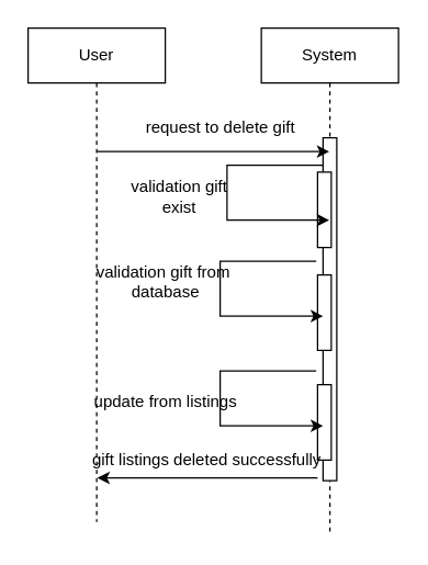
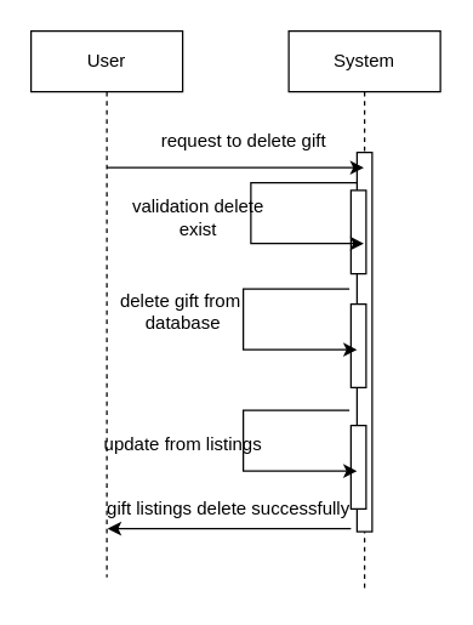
  <mxCell id="0" />
  <mxCell id="1" parent="0" />
  <mxCell id="2" value="System" style="shape=umlLifeline;perimeter=lifelinePerimeter;whiteSpace=wrap;html=1;container=0;dropTarget=0;collapsible=0;recursiveResize=0;outlineConnect=0;portConstraint=eastwest;newEdgeStyle={&quot;edgeStyle&quot;:&quot;elbowEdgeStyle&quot;,&quot;elbow&quot;:&quot;vertical&quot;,&quot;curved&quot;:0,&quot;rounded&quot;:0};" vertex="1" parent="1"><mxGeometry x="190" y="20" width="100" height="370" as="geometry" /></mxCell>
  <mxCell id="3" value="" style="html=1;points=[];perimeter=orthogonalPerimeter;outlineConnect=0;targetShapes=umlLifeline;portConstraint=eastwest;newEdgeStyle={&quot;edgeStyle&quot;:&quot;elbowEdgeStyle&quot;,&quot;elbow&quot;:&quot;vertical&quot;,&quot;curved&quot;:0,&quot;rounded&quot;:0};" vertex="1" parent="2"><mxGeometry x="45" y="80" width="10" height="250" as="geometry" /></mxCell>
  <mxCell id="4" value="" style="html=1;points=[];perimeter=orthogonalPerimeter;outlineConnect=0;targetShapes=umlLifeline;portConstraint=eastwest;newEdgeStyle={&quot;edgeStyle&quot;:&quot;elbowEdgeStyle&quot;,&quot;elbow&quot;:&quot;vertical&quot;,&quot;curved&quot;:0,&quot;rounded&quot;:0};" vertex="1" parent="2"><mxGeometry x="41" y="105" width="10" height="55" as="geometry" /></mxCell>
  <mxCell id="5" value="" style="html=1;points=[];perimeter=orthogonalPerimeter;outlineConnect=0;targetShapes=umlLifeline;portConstraint=eastwest;newEdgeStyle={&quot;edgeStyle&quot;:&quot;elbowEdgeStyle&quot;,&quot;elbow&quot;:&quot;vertical&quot;,&quot;curved&quot;:0,&quot;rounded&quot;:0};" vertex="1" parent="2"><mxGeometry x="41" y="180" width="10" height="55" as="geometry" /></mxCell>
  <mxCell id="6" value="" style="html=1;points=[];perimeter=orthogonalPerimeter;outlineConnect=0;targetShapes=umlLifeline;portConstraint=eastwest;newEdgeStyle={&quot;edgeStyle&quot;:&quot;elbowEdgeStyle&quot;,&quot;elbow&quot;:&quot;vertical&quot;,&quot;curved&quot;:0,&quot;rounded&quot;:0};" vertex="1" parent="2"><mxGeometry x="41" y="260" width="10" height="55" as="geometry" /></mxCell>
  <mxCell id="7" value="User" style="shape=umlLifeline;perimeter=lifelinePerimeter;whiteSpace=wrap;html=1;container=0;dropTarget=0;collapsible=0;recursiveResize=0;outlineConnect=0;portConstraint=eastwest;newEdgeStyle={&quot;edgeStyle&quot;:&quot;elbowEdgeStyle&quot;,&quot;elbow&quot;:&quot;vertical&quot;,&quot;curved&quot;:0,&quot;rounded&quot;:0};" vertex="1" parent="1"><mxGeometry x="20" y="20" width="100" height="360" as="geometry" /></mxCell>
  <mxCell id="8" value="" style="endArrow=classic;html=1;rounded=0;" edge="1" parent="1" target="2"><mxGeometry width="50" height="50" relative="1" as="geometry"><mxPoint x="70" y="110" as="sourcePoint" /><mxPoint x="120" y="60" as="targetPoint" /></mxGeometry></mxCell>
  <mxCell id="9" value="request to delete gift" style="text;html=1;align=center;verticalAlign=middle;resizable=0;points=[];autosize=1;strokeColor=none;fillColor=none;" vertex="1" parent="1"><mxGeometry x="95" y="78" width="130" height="30" as="geometry" /></mxCell>
  <mxCell id="10" value="" style="endArrow=classic;html=1;rounded=0;edgeStyle=orthogonalEdgeStyle;" edge="1" parent="1" target="2"><mxGeometry width="50" height="50" relative="1" as="geometry"><mxPoint x="235" y="120" as="sourcePoint" /><mxPoint x="215" y="160" as="targetPoint" /><Array as="points"><mxPoint x="165" y="120" /><mxPoint x="165" y="160" /></Array></mxGeometry></mxCell>
  <mxCell id="11" value="" style="endArrow=classic;html=1;rounded=0;edgeStyle=orthogonalEdgeStyle;" edge="1" parent="1"><mxGeometry width="50" height="50" relative="1" as="geometry"><mxPoint x="230" y="270" as="sourcePoint" /><mxPoint x="235" y="310" as="targetPoint" /><Array as="points"><mxPoint x="160" y="270" /><mxPoint x="160" y="310" /></Array></mxGeometry></mxCell>
  <mxCell id="12" value="" style="endArrow=classic;html=1;rounded=0;edgeStyle=orthogonalEdgeStyle;" edge="1" parent="1"><mxGeometry width="50" height="50" relative="1" as="geometry"><mxPoint x="230" y="190" as="sourcePoint" /><mxPoint x="235" y="230" as="targetPoint" /><Array as="points"><mxPoint x="160" y="190" /><mxPoint x="160" y="230" /></Array></mxGeometry></mxCell>
- <mxCell id="13" value="validation gift&lt;div&gt;exist&lt;/div&gt;" style="text;html=1;align=center;verticalAlign=middle;resizable=0;points=[];autosize=1;strokeColor=none;fillColor=none;" vertex="1" parent="1"><mxGeometry x="85" y="123" width="90" height="40" as="geometry" /></mxCell>
- <mxCell id="14" value="validation gift from&amp;nbsp;&lt;div&gt;database&lt;/div&gt;" style="text;html=1;align=center;verticalAlign=middle;resizable=0;points=[];autosize=1;strokeColor=none;fillColor=none;" vertex="1" parent="1"><mxGeometry x="70" y="185" width="100" height="40" as="geometry" /></mxCell>
+ <mxCell id="13" value="validation delete&lt;div&gt;exist&lt;/div&gt;" style="text;html=1;align=center;verticalAlign=middle;resizable=0;points=[];autosize=1;strokeColor=none;fillColor=none;" vertex="1" parent="1"><mxGeometry x="85" y="123" width="90" height="40" as="geometry" /></mxCell>
+ <mxCell id="14" value="delete gift from&amp;nbsp;&lt;div&gt;database&lt;/div&gt;" style="text;html=1;align=center;verticalAlign=middle;resizable=0;points=[];autosize=1;strokeColor=none;fillColor=none;" vertex="1" parent="1"><mxGeometry x="70" y="185" width="100" height="40" as="geometry" /></mxCell>
  <mxCell id="15" value="update from listings" style="text;html=1;align=center;verticalAlign=middle;resizable=0;points=[];autosize=1;strokeColor=none;fillColor=none;" vertex="1" parent="1"><mxGeometry x="60" y="278" width="120" height="30" as="geometry" /></mxCell>
  <mxCell id="16" value="" style="endArrow=classic;html=1;rounded=0;" edge="1" parent="1"><mxGeometry width="50" height="50" relative="1" as="geometry"><mxPoint x="231" y="348" as="sourcePoint" /><mxPoint x="70.5" y="348" as="targetPoint" /></mxGeometry></mxCell>
- <mxCell id="17" value="gift listings deleted successfully" style="text;html=1;align=center;verticalAlign=middle;resizable=0;points=[];autosize=1;strokeColor=none;fillColor=none;" vertex="1" parent="1"><mxGeometry x="55" y="320" width="190" height="30" as="geometry" /></mxCell>
+ <mxCell id="17" value="gift listings delete successfully" style="text;html=1;align=center;verticalAlign=middle;resizable=0;points=[];autosize=1;strokeColor=none;fillColor=none;" vertex="1" parent="1"><mxGeometry x="55" y="320" width="190" height="30" as="geometry" /></mxCell>
